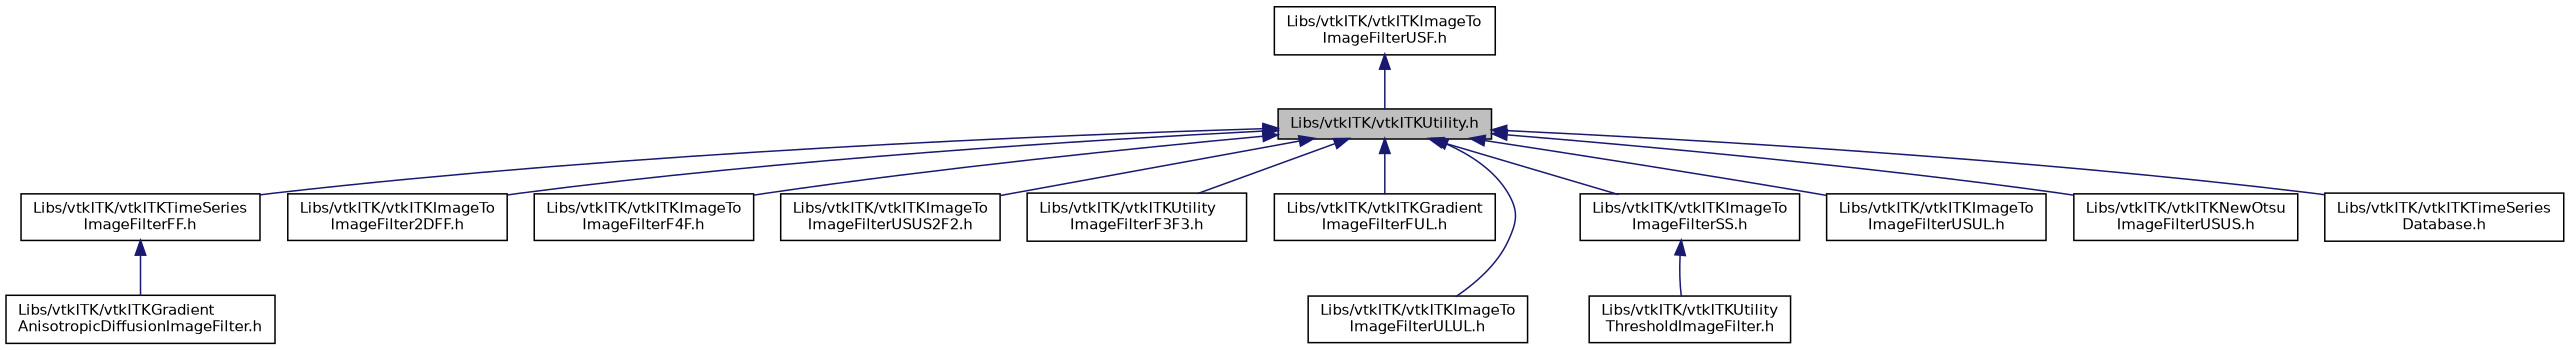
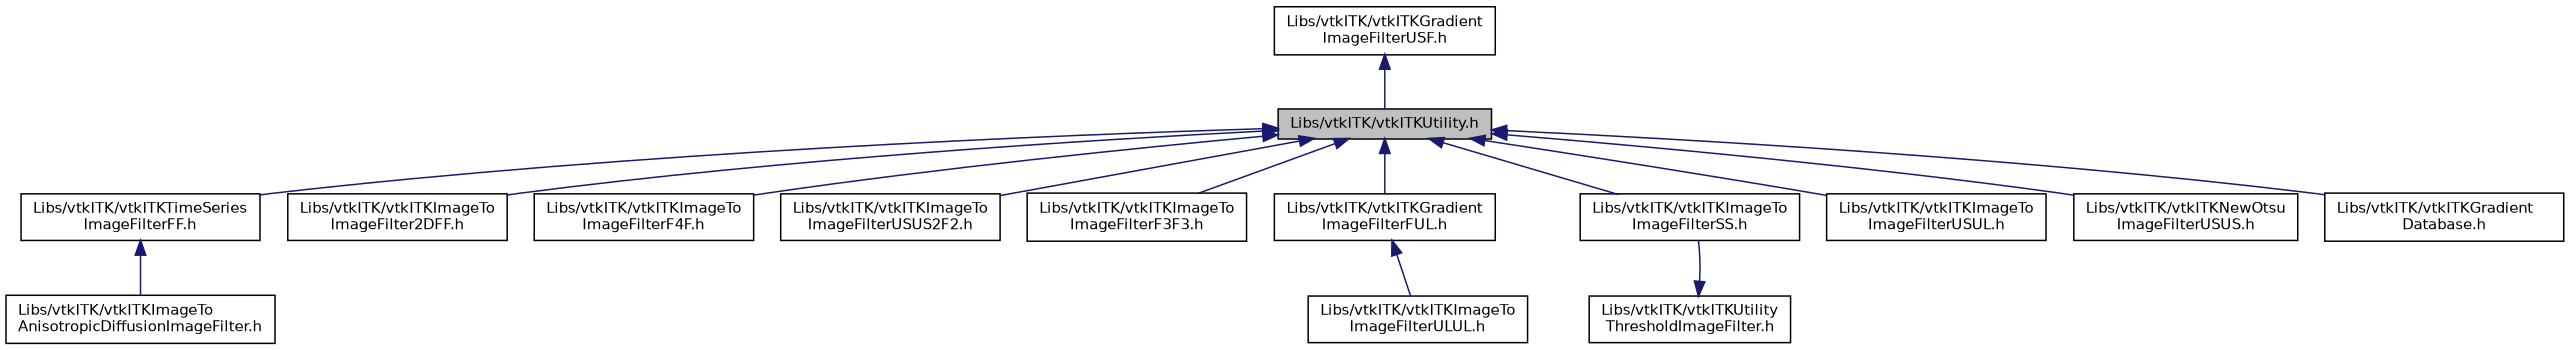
  digraph {
    node [color=black fontname=Helvetica fontsize=10 shape=record]
    edge [color=midnightblue dir=back fontname=Helvetica fontsize=10 labelfontname=Helvetica labelfontsize=10 style=solid]
    n1 [fillcolor=grey75 fontcolor=black height=0.2 label="Libs/vtkITK/vtkITKUtility.h" style=filled width=0.4]
    n2 [height=0.2 label="Libs/vtkITK/vtkITKTimeSeries\lImageFilterFF.h" width=0.4]
    n3 [height=0.2 label="Libs/vtkITK/vtkITKImageTo\lImageFilter2DFF.h" width=0.4]
    n4 [height=0.2 label="Libs/vtkITK/vtkITKImageTo\lImageFilterF4F.h" width=0.4]
    n5 [height=0.2 label="Libs/vtkITK/vtkITKImageTo\lImageFilterUSUS2F2.h" width=0.4]
-   n6 [height=0.2 label="Libs/vtkITK/vtkITKUtility\lImageFilterF3F3.h" width=0.4]
+   n6 [height=0.2 label="Libs/vtkITK/vtkITKImageTo\lImageFilterF3F3.h" width=0.4]
    n7 [height=0.2 label="Libs/vtkITK/vtkITKGradient\lImageFilterFUL.h" width=0.4]
    n8 [height=0.2 label="Libs/vtkITK/vtkITKImageTo\lImageFilterSS.h" width=0.4]
    n9 [height=0.2 label="Libs/vtkITK/vtkITKImageTo\lImageFilterULUL.h" width=0.4]
    n10 [height=0.2 label="Libs/vtkITK/vtkITKImageTo\lImageFilterUSUL.h" width=0.4]
    n11 [height=0.2 label="Libs/vtkITK/vtkITKNewOtsu\lImageFilterUSUS.h" width=0.4]
-   n12 [height=0.2 label="Libs/vtkITK/vtkITKTimeSeries\lDatabase.h" width=0.4]
-   n13 [height=0.2 label="Libs/vtkITK/vtkITKGradient\lAnisotropicDiffusionImageFilter.h" width=0.4]
+   n12 [height=0.2 label="Libs/vtkITK/vtkITKGradient\lDatabase.h" width=0.4]
+   n13 [height=0.2 label="Libs/vtkITK/vtkITKImageTo\lAnisotropicDiffusionImageFilter.h" width=0.4]
    n14 [height=0.2 label="Libs/vtkITK/vtkITKUtility\lThresholdImageFilter.h" width=0.4]
-   n15 [height=0.2 label="Libs/vtkITK/vtkITKImageTo\lImageFilterUSF.h" width=0.4]
+   n15 [height=0.2 label="Libs/vtkITK/vtkITKGradient\lImageFilterUSF.h" width=0.4]
    n1 -> n2
    n1 -> n3
    n1 -> n4
    n1 -> n5
    n1 -> n6
    n1 -> n7
    n1 -> n8
-   n1 -> n9
+   n7 -> n9
    n1 -> n10
    n1 -> n11
    n1 -> n12
    n2 -> n13
-   n8 -> n14
+   n14 -> n8
    n15 -> n1
  }
